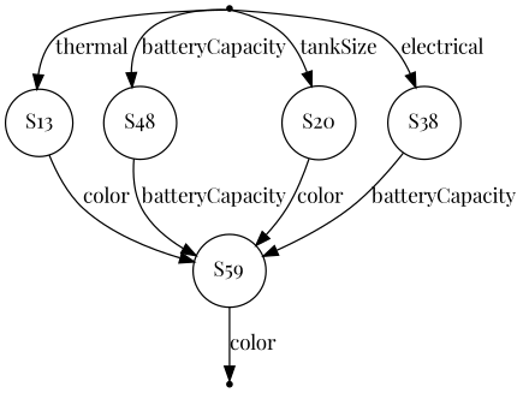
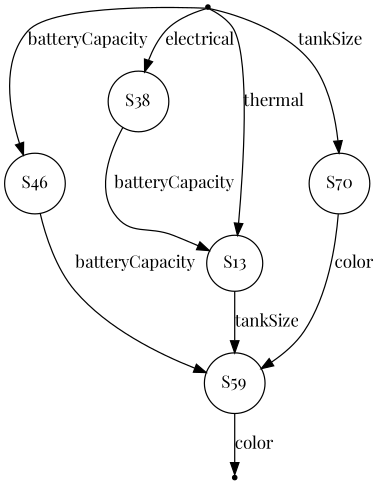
  digraph {
    fontname="Playfair Display"
    node [fontname="Playfair Display" shape=circle]
    edge [fontname="Playfair Display"]
    S60 [shape=point]
    S59
    S13
    S52 [shape=point]
-   S46 [label=S48]
-   S20
+   S46
+   S20 [label=S70]
    S38
    S59 -> S60 [label=color]
-   S13 -> S59 [label=color]
+   S13 -> S59 [label=tankSize]
    S52 -> S13 [label=thermal]
    S52 -> S46 [label=batteryCapacity]
    S52 -> S20 [label=tankSize]
    S52 -> S38 [label=electrical]
    S46 -> S59 [label=batteryCapacity]
    S20 -> S59 [label=color]
-   S38 -> S59 [label=batteryCapacity]
+   S38 -> S13 [label=batteryCapacity]
  }
